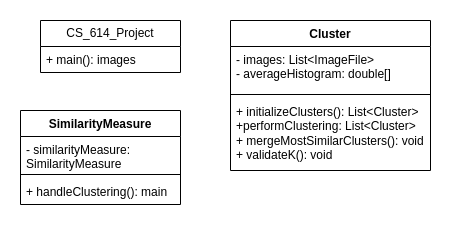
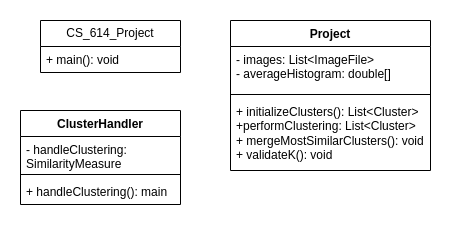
  <mxCell id="0" />
  <mxCell id="1" parent="0" />
- <mxCell id="2" value="SimilarityMeasure" style="swimlane;fontStyle=1;align=center;verticalAlign=top;childLayout=stackLayout;horizontal=1;startSize=26;horizontalStack=0;resizeParent=1;resizeParentMax=0;resizeLast=0;collapsible=1;marginBottom=0;whiteSpace=wrap;html=1;" vertex="1" parent="1"><mxGeometry x="20" y="110" width="160" height="94" as="geometry" /></mxCell>
- <mxCell id="3" value="- similarityMeasure: SimilarityMeasure" style="text;strokeColor=none;fillColor=none;align=left;verticalAlign=top;spacingLeft=4;spacingRight=4;overflow=hidden;rotatable=0;points=[[0,0.5],[1,0.5]];portConstraint=eastwest;whiteSpace=wrap;html=1;" vertex="1" parent="2"><mxGeometry y="26" width="160" height="34" as="geometry" /></mxCell>
+ <mxCell id="2" value="ClusterHandler" style="swimlane;fontStyle=1;align=center;verticalAlign=top;childLayout=stackLayout;horizontal=1;startSize=26;horizontalStack=0;resizeParent=1;resizeParentMax=0;resizeLast=0;collapsible=1;marginBottom=0;whiteSpace=wrap;html=1;" vertex="1" parent="1"><mxGeometry x="20" y="110" width="160" height="94" as="geometry" /></mxCell>
+ <mxCell id="3" value="- handleClustering: SimilarityMeasure" style="text;strokeColor=none;fillColor=none;align=left;verticalAlign=top;spacingLeft=4;spacingRight=4;overflow=hidden;rotatable=0;points=[[0,0.5],[1,0.5]];portConstraint=eastwest;whiteSpace=wrap;html=1;" vertex="1" parent="2"><mxGeometry y="26" width="160" height="34" as="geometry" /></mxCell>
  <mxCell id="4" value="" style="line;strokeWidth=1;fillColor=none;align=left;verticalAlign=middle;spacingTop=-1;spacingLeft=3;spacingRight=3;rotatable=0;labelPosition=right;points=[];portConstraint=eastwest;strokeColor=inherit;" vertex="1" parent="2"><mxGeometry y="60" width="160" height="8" as="geometry" /></mxCell>
  <mxCell id="5" value="+ handleClustering(): main" style="text;strokeColor=none;fillColor=none;align=left;verticalAlign=top;spacingLeft=4;spacingRight=4;overflow=hidden;rotatable=0;points=[[0,0.5],[1,0.5]];portConstraint=eastwest;whiteSpace=wrap;html=1;" vertex="1" parent="2"><mxGeometry y="68" width="160" height="26" as="geometry" /></mxCell>
  <mxCell id="6" value="CS_614_Project" style="swimlane;fontStyle=0;childLayout=stackLayout;horizontal=1;startSize=26;fillColor=none;horizontalStack=0;resizeParent=1;resizeParentMax=0;resizeLast=0;collapsible=1;marginBottom=0;whiteSpace=wrap;html=1;" vertex="1" parent="1"><mxGeometry x="40" y="20" width="140" height="52" as="geometry" /></mxCell>
- <mxCell id="7" value="+ main(): images" style="text;strokeColor=none;fillColor=none;align=left;verticalAlign=top;spacingLeft=4;spacingRight=4;overflow=hidden;rotatable=0;points=[[0,0.5],[1,0.5]];portConstraint=eastwest;whiteSpace=wrap;html=1;" vertex="1" parent="6"><mxGeometry y="26" width="140" height="26" as="geometry" /></mxCell>
- <mxCell id="8" value="Cluster" style="swimlane;fontStyle=1;align=center;verticalAlign=top;childLayout=stackLayout;horizontal=1;startSize=26;horizontalStack=0;resizeParent=1;resizeParentMax=0;resizeLast=0;collapsible=1;marginBottom=0;whiteSpace=wrap;html=1;" vertex="1" parent="1"><mxGeometry x="230" y="20" width="200" height="150" as="geometry" /></mxCell>
+ <mxCell id="7" value="+ main(): void" style="text;strokeColor=none;fillColor=none;align=left;verticalAlign=top;spacingLeft=4;spacingRight=4;overflow=hidden;rotatable=0;points=[[0,0.5],[1,0.5]];portConstraint=eastwest;whiteSpace=wrap;html=1;" vertex="1" parent="6"><mxGeometry y="26" width="140" height="26" as="geometry" /></mxCell>
+ <mxCell id="8" value="Project" style="swimlane;fontStyle=1;align=center;verticalAlign=top;childLayout=stackLayout;horizontal=1;startSize=26;horizontalStack=0;resizeParent=1;resizeParentMax=0;resizeLast=0;collapsible=1;marginBottom=0;whiteSpace=wrap;html=1;" vertex="1" parent="1"><mxGeometry x="230" y="20" width="200" height="150" as="geometry" /></mxCell>
  <mxCell id="9" value="- images: List&amp;lt;ImageFile&amp;gt;&lt;div&gt;- averageHistogram: double[]&lt;/div&gt;" style="text;strokeColor=none;fillColor=none;align=left;verticalAlign=top;spacingLeft=4;spacingRight=4;overflow=hidden;rotatable=0;points=[[0,0.5],[1,0.5]];portConstraint=eastwest;whiteSpace=wrap;html=1;" vertex="1" parent="8"><mxGeometry y="26" width="200" height="44" as="geometry" /></mxCell>
  <mxCell id="10" value="" style="line;strokeWidth=1;fillColor=none;align=left;verticalAlign=middle;spacingTop=-1;spacingLeft=3;spacingRight=3;rotatable=0;labelPosition=right;points=[];portConstraint=eastwest;strokeColor=inherit;" vertex="1" parent="8"><mxGeometry y="70" width="200" height="8" as="geometry" /></mxCell>
  <mxCell id="11" value="+ initializeClusters(): List&amp;lt;Cluster&amp;gt;&lt;div&gt;+performClustering: List&amp;lt;Cluster&amp;gt;&lt;/div&gt;&lt;div&gt;+ mergeMostSimilarClusters(): void&lt;/div&gt;&lt;div&gt;+ validateK(): void&lt;/div&gt;" style="text;strokeColor=none;fillColor=none;align=left;verticalAlign=top;spacingLeft=4;spacingRight=4;overflow=hidden;rotatable=0;points=[[0,0.5],[1,0.5]];portConstraint=eastwest;whiteSpace=wrap;html=1;" vertex="1" parent="8"><mxGeometry y="78" width="200" height="72" as="geometry" /></mxCell>
